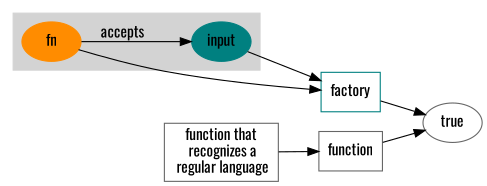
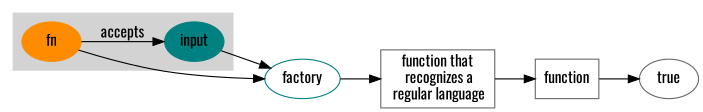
  digraph {
    fontname=Oswald
    rankdir=LR
    node [color=gray40 fontname=Oswald shape=ellipse]
    edge [fontname=Oswald]
    fn [color=darkorange style=filled]
    input [color=teal style=filled]
-   factory [color=teal shape=box]
+   factory [color=teal]
    n4 [label="function that\n recognizes a\n regular language" shape=box]
    n5 [label=function shape=box]
    true
    subgraph cluster_1 {
      color=lightgrey
      rank=same
      style=filled
      fn
      input
    }
    fn -> input [label=accepts]
    fn -> factory
    input -> factory
-   factory -> true
+   factory -> n4
    n4 -> n5
    n5 -> true
  }
